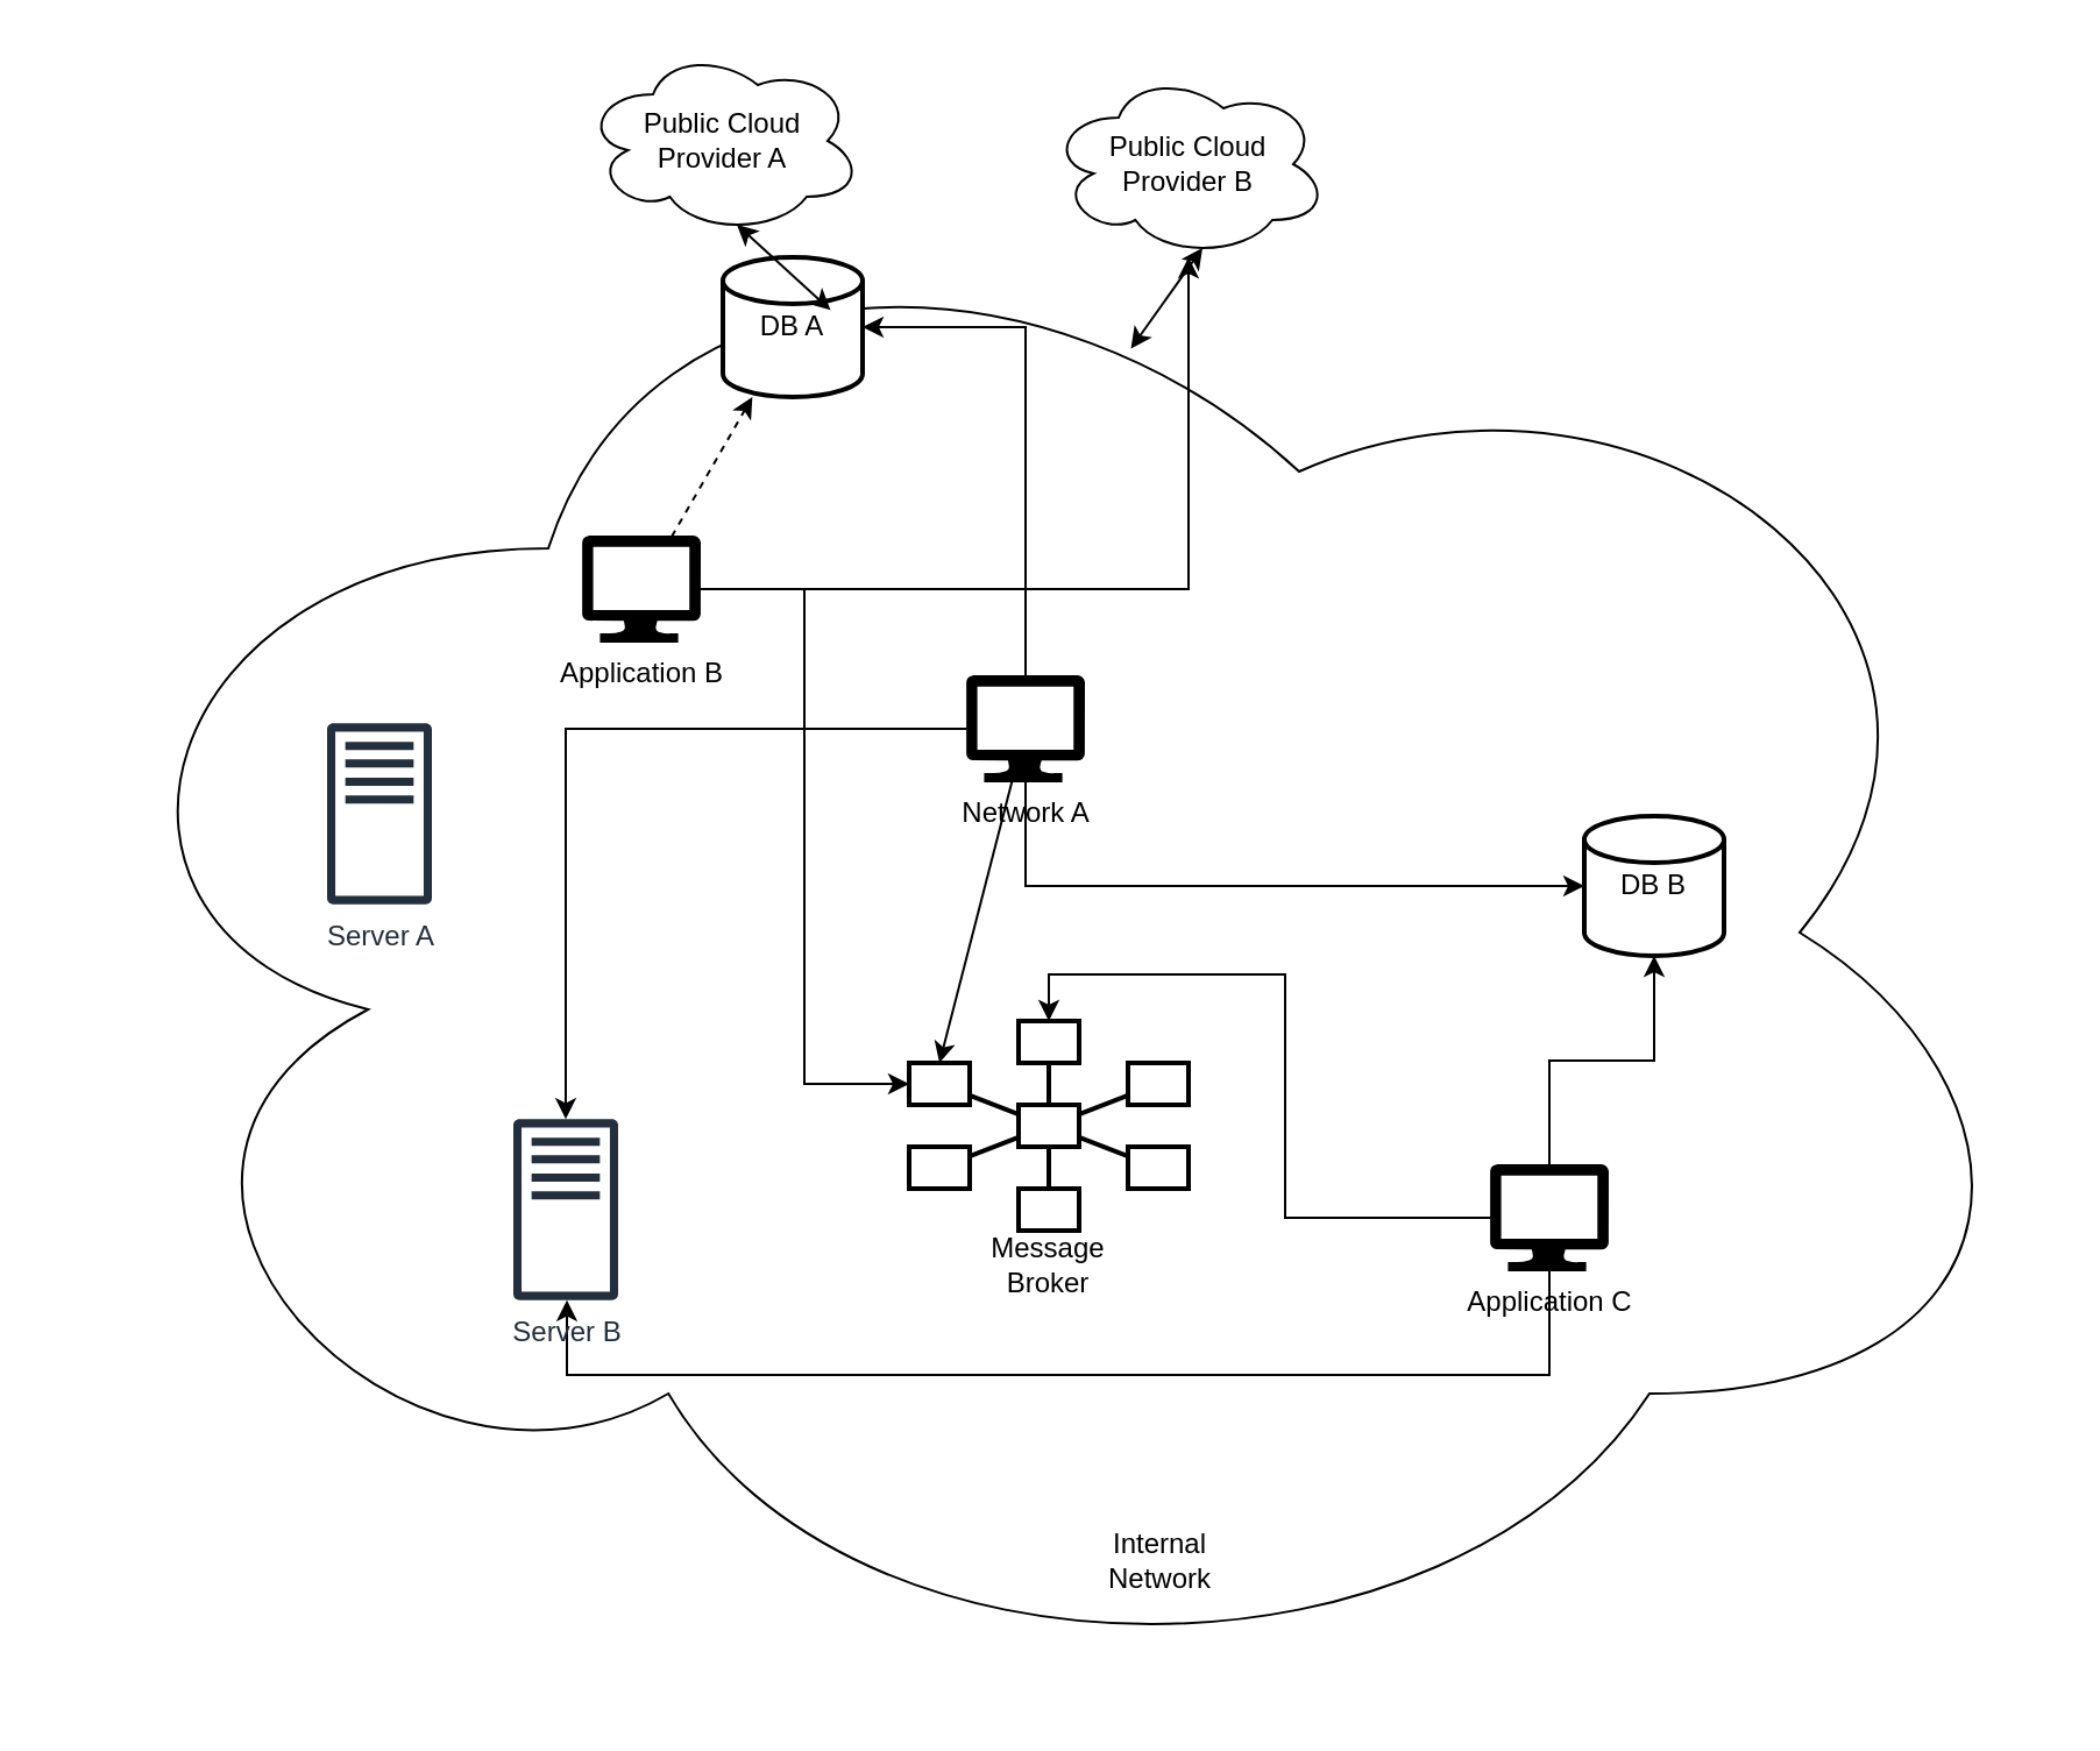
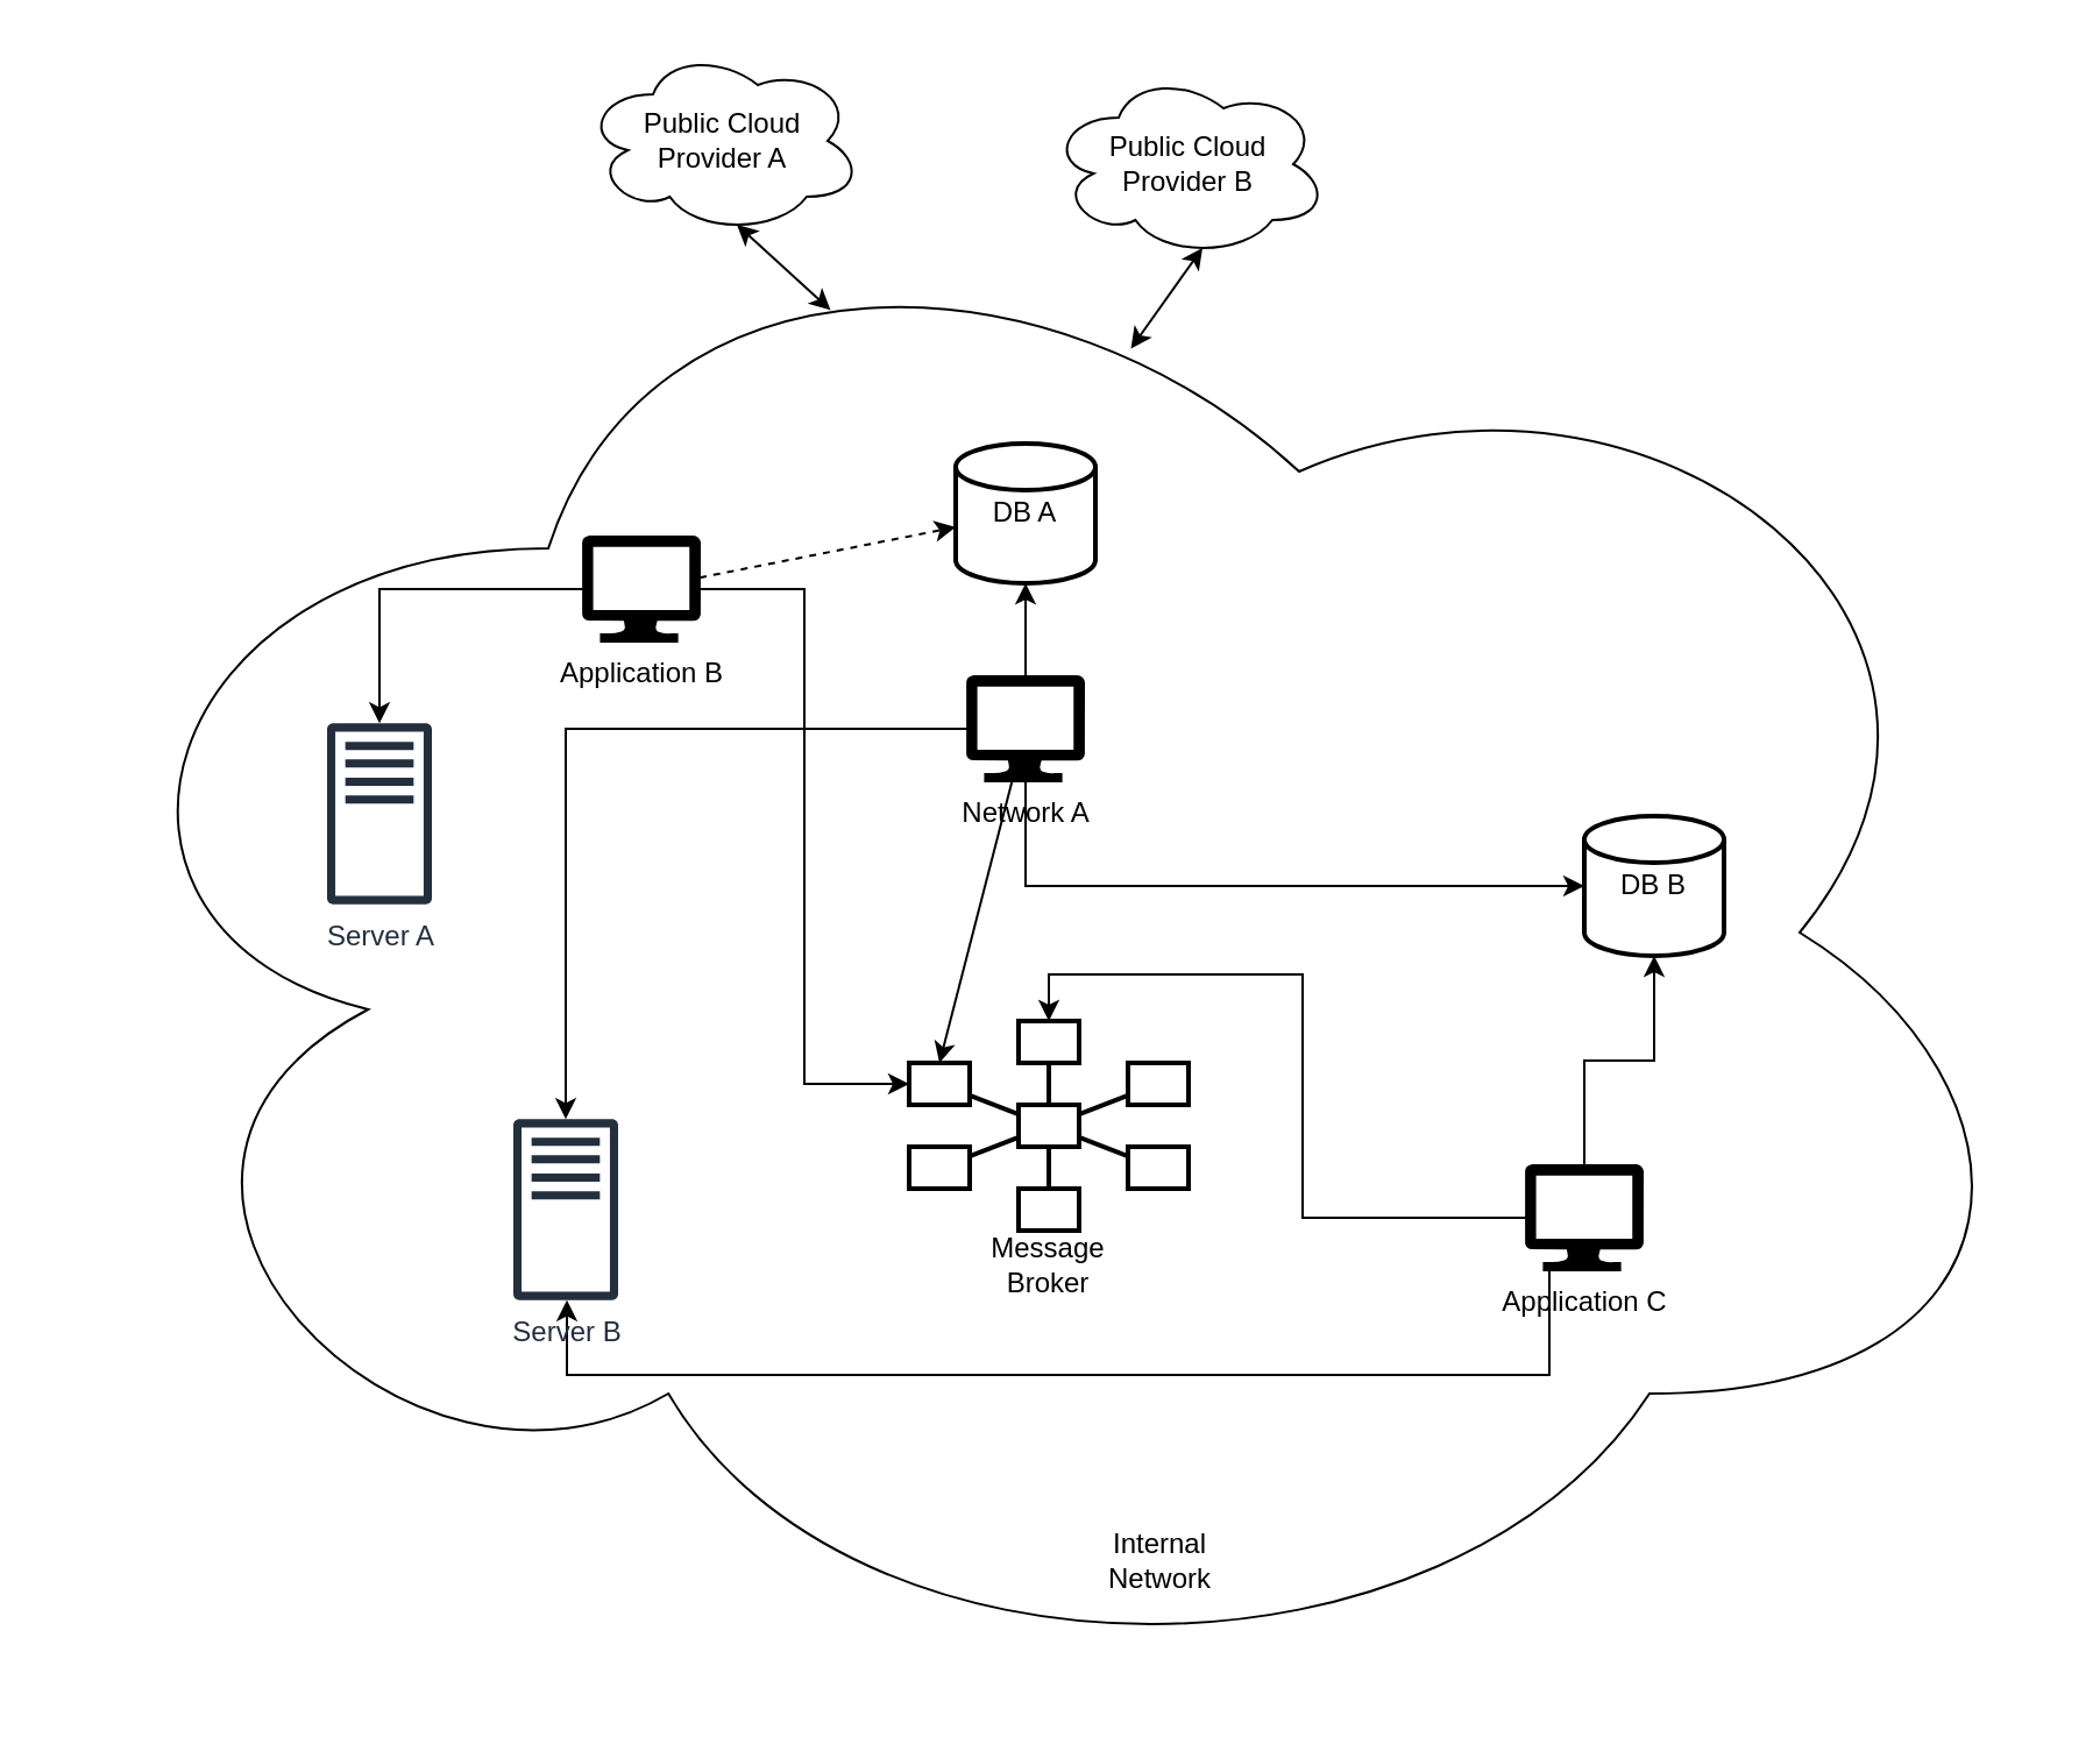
  <mxCell id="0" />
  <mxCell id="1" parent="0" />
  <mxCell id="2" value="" style="ellipse;shape=cloud;whiteSpace=wrap;html=1;" vertex="1" parent="1"><mxGeometry x="20" y="70" width="860" height="660" as="geometry" /></mxCell>
- <mxCell id="3" value="DB A" style="strokeWidth=2;html=1;shape=mxgraph.flowchart.database;whiteSpace=wrap;" vertex="1" parent="1"><mxGeometry x="310" y="110" width="60" height="60" as="geometry" /></mxCell>
+ <mxCell id="3" value="DB A" style="strokeWidth=2;html=1;shape=mxgraph.flowchart.database;whiteSpace=wrap;" vertex="1" parent="1"><mxGeometry x="410" y="190" width="60" height="60" as="geometry" /></mxCell>
  <mxCell id="4" style="edgeStyle=orthogonalEdgeStyle;rounded=0;orthogonalLoop=1;jettySize=auto;html=1;" edge="1" parent="1" source="7" target="3"><mxGeometry relative="1" as="geometry"><Array as="points"><mxPoint x="440" y="280" /><mxPoint x="440" y="280" /></Array></mxGeometry></mxCell>
  <mxCell id="5" style="rounded=0;orthogonalLoop=1;jettySize=auto;html=1;entryX=0.5;entryY=0;entryDx=0;entryDy=0;" edge="1" parent="1" source="7" target="11"><mxGeometry relative="1" as="geometry" /></mxCell>
  <mxCell id="6" style="edgeStyle=orthogonalEdgeStyle;rounded=0;orthogonalLoop=1;jettySize=auto;html=1;" edge="1" parent="1" source="7" target="33"><mxGeometry relative="1" as="geometry" /></mxCell>
  <mxCell id="7" value="&lt;div&gt;Network A&lt;br&gt;&lt;/div&gt;" style="verticalLabelPosition=bottom;html=1;verticalAlign=top;align=center;strokeColor=#000000;fillColor=#000000;shape=mxgraph.azure.computer;pointerEvents=1;" vertex="1" parent="1"><mxGeometry x="415" y="290" width="50" height="45" as="geometry" /></mxCell>
  <mxCell id="8" value="Server A" style="sketch=0;outlineConnect=0;fontColor=#232F3E;gradientColor=none;fillColor=#232F3D;strokeColor=none;dashed=0;verticalLabelPosition=bottom;verticalAlign=top;align=center;html=1;fontSize=12;fontStyle=0;aspect=fixed;pointerEvents=1;shape=mxgraph.aws4.traditional_server;" vertex="1" parent="1"><mxGeometry x="140" y="310" width="45" height="78" as="geometry" /></mxCell>
  <mxCell id="9" value="" style="group" vertex="1" connectable="0" parent="1"><mxGeometry x="390" y="438" width="120" height="120" as="geometry" /></mxCell>
  <mxCell id="10" value="" style="strokeWidth=2;dashed=0;align=center;fontSize=8;shape=rect;fillColor=#FFFFFF;strokeColor=#000000;" vertex="1" parent="9"><mxGeometry x="47" width="26" height="18" as="geometry" /></mxCell>
  <mxCell id="11" value="" style="strokeWidth=2;dashed=0;align=center;fontSize=8;shape=rect;fillColor=#FFFFFF;strokeColor=#000000;" vertex="1" parent="9"><mxGeometry y="18" width="26" height="18" as="geometry" /></mxCell>
  <mxCell id="12" value="" style="strokeWidth=2;dashed=0;align=center;fontSize=8;shape=rect;fillColor=#FFFFFF;strokeColor=#000000;" vertex="1" parent="9"><mxGeometry x="94" y="18" width="26" height="18" as="geometry" /></mxCell>
  <mxCell id="13" value="" style="strokeWidth=2;dashed=0;align=center;fontSize=8;shape=rect;fillColor=#FFFFFF;strokeColor=#000000;" vertex="1" parent="9"><mxGeometry y="54" width="26" height="18" as="geometry" /></mxCell>
  <mxCell id="14" value="" style="strokeWidth=2;dashed=0;align=center;fontSize=8;shape=rect;fillColor=#FFFFFF;strokeColor=#000000;" vertex="1" parent="9"><mxGeometry x="94" y="54" width="26" height="18" as="geometry" /></mxCell>
  <mxCell id="15" value="" style="strokeWidth=2;dashed=0;align=center;fontSize=8;shape=rect;fillColor=#FFFFFF;strokeColor=#000000;" vertex="1" parent="9"><mxGeometry x="47" y="72" width="26" height="18" as="geometry" /></mxCell>
  <mxCell id="16" value="" style="strokeWidth=2;dashed=0;align=center;fontSize=8;shape=rect;fillColor=#FFFFFF;strokeColor=#000000;" vertex="1" parent="9"><mxGeometry x="47" y="36" width="26" height="18" as="geometry" /></mxCell>
  <mxCell id="17" value="" style="edgeStyle=none;endArrow=none;dashed=0;html=1;strokeWidth=2;rounded=0;fillColor=#FFFFFF;" edge="1" source="16" target="10" parent="9"><mxGeometry relative="1" as="geometry" /></mxCell>
  <mxCell id="18" value="" style="edgeStyle=none;endArrow=none;dashed=0;html=1;strokeWidth=2;rounded=0;fillColor=#FFFFFF;" edge="1" source="16" target="11" parent="9"><mxGeometry relative="1" as="geometry" /></mxCell>
  <mxCell id="19" value="" style="edgeStyle=none;endArrow=none;dashed=0;html=1;strokeWidth=2;rounded=0;fillColor=#FFFFFF;" edge="1" source="16" target="12" parent="9"><mxGeometry relative="1" as="geometry" /></mxCell>
  <mxCell id="20" value="" style="edgeStyle=none;endArrow=none;dashed=0;html=1;strokeWidth=2;rounded=0;fillColor=#FFFFFF;" edge="1" source="16" target="13" parent="9"><mxGeometry relative="1" as="geometry" /></mxCell>
  <mxCell id="21" value="" style="edgeStyle=none;endArrow=none;dashed=0;html=1;strokeWidth=2;rounded=0;fillColor=#FFFFFF;" edge="1" source="16" target="14" parent="9"><mxGeometry relative="1" as="geometry" /></mxCell>
  <mxCell id="22" value="" style="edgeStyle=none;endArrow=none;dashed=0;html=1;strokeWidth=2;rounded=0;fillColor=#FFFFFF;" edge="1" source="16" target="15" parent="9"><mxGeometry relative="1" as="geometry" /></mxCell>
  <mxCell id="23" value="Message Broker" style="text;html=1;align=center;verticalAlign=middle;whiteSpace=wrap;rounded=0;" vertex="1" parent="9"><mxGeometry x="30" y="90" width="60" height="30" as="geometry" /></mxCell>
  <mxCell id="24" value="DB B" style="strokeWidth=2;html=1;shape=mxgraph.flowchart.database;whiteSpace=wrap;" vertex="1" parent="1"><mxGeometry x="680" y="350" width="60" height="60" as="geometry" /></mxCell>
  <mxCell id="25" style="rounded=0;orthogonalLoop=1;jettySize=auto;html=1;dashed=1;" edge="1" parent="1" source="28" target="3"><mxGeometry relative="1" as="geometry" /></mxCell>
  <mxCell id="26" style="edgeStyle=orthogonalEdgeStyle;rounded=0;orthogonalLoop=1;jettySize=auto;html=1;entryX=0;entryY=0.5;entryDx=0;entryDy=0;" edge="1" parent="1" source="28" target="11"><mxGeometry relative="1" as="geometry" /></mxCell>
- <mxCell id="27" style="edgeStyle=orthogonalEdgeStyle;rounded=0;orthogonalLoop=1;jettySize=auto;html=1;" edge="1" parent="1" source="28" target="37"><mxGeometry relative="1" as="geometry" /></mxCell>
+ <mxCell id="27" style="edgeStyle=orthogonalEdgeStyle;rounded=0;orthogonalLoop=1;jettySize=auto;html=1;" edge="1" parent="1" source="28" target="8"><mxGeometry relative="1" as="geometry" /></mxCell>
  <mxCell id="28" value="Application B" style="verticalLabelPosition=bottom;html=1;verticalAlign=top;align=center;strokeColor=#000000;fillColor=#000000;shape=mxgraph.azure.computer;pointerEvents=1;" vertex="1" parent="1"><mxGeometry x="250" y="230" width="50" height="45" as="geometry" /></mxCell>
  <mxCell id="29" style="edgeStyle=orthogonalEdgeStyle;rounded=0;orthogonalLoop=1;jettySize=auto;html=1;" edge="1" parent="1" source="32" target="24"><mxGeometry relative="1" as="geometry" /></mxCell>
  <mxCell id="30" style="edgeStyle=orthogonalEdgeStyle;rounded=0;orthogonalLoop=1;jettySize=auto;html=1;entryX=0.5;entryY=0;entryDx=0;entryDy=0;" edge="1" parent="1" source="32" target="10"><mxGeometry relative="1" as="geometry" /></mxCell>
  <mxCell id="31" style="edgeStyle=orthogonalEdgeStyle;rounded=0;orthogonalLoop=1;jettySize=auto;html=1;" edge="1" parent="1" source="32" target="33"><mxGeometry relative="1" as="geometry"><Array as="points"><mxPoint x="665" y="590" /><mxPoint x="243" y="590" /></Array></mxGeometry></mxCell>
- <mxCell id="32" value="&lt;div&gt;Application C&lt;/div&gt;" style="verticalLabelPosition=bottom;html=1;verticalAlign=top;align=center;strokeColor=#000000;fillColor=#000000;shape=mxgraph.azure.computer;pointerEvents=1;" vertex="1" parent="1"><mxGeometry x="640" y="500" width="50" height="45" as="geometry" /></mxCell>
+ <mxCell id="32" value="&lt;div&gt;Application C&lt;/div&gt;" style="verticalLabelPosition=bottom;html=1;verticalAlign=top;align=center;strokeColor=#000000;fillColor=#000000;shape=mxgraph.azure.computer;pointerEvents=1;" vertex="1" parent="1"><mxGeometry x="655" y="500" width="50" height="45" as="geometry" /></mxCell>
  <mxCell id="33" value="Server B" style="sketch=0;outlineConnect=0;fontColor=#232F3E;gradientColor=none;fillColor=#232F3D;strokeColor=none;dashed=0;verticalLabelPosition=bottom;verticalAlign=top;align=center;html=1;fontSize=12;fontStyle=0;aspect=fixed;pointerEvents=1;shape=mxgraph.aws4.traditional_server;" vertex="1" parent="1"><mxGeometry x="220" y="480" width="45" height="78" as="geometry" /></mxCell>
  <mxCell id="34" style="edgeStyle=orthogonalEdgeStyle;rounded=0;orthogonalLoop=1;jettySize=auto;html=1;entryX=0;entryY=0.5;entryDx=0;entryDy=0;entryPerimeter=0;" edge="1" parent="1" source="7" target="24"><mxGeometry relative="1" as="geometry"><Array as="points"><mxPoint x="440" y="380" /></Array></mxGeometry></mxCell>
  <mxCell id="35" value="Internal Network" style="text;html=1;align=center;verticalAlign=middle;whiteSpace=wrap;rounded=0;" vertex="1" parent="1"><mxGeometry x="468" y="655" width="60" height="30" as="geometry" /></mxCell>
  <mxCell id="36" value="&lt;div&gt;Public Cloud&lt;/div&gt;&lt;div&gt;Provider A&lt;/div&gt;" style="ellipse;shape=cloud;whiteSpace=wrap;html=1;" vertex="1" parent="1"><mxGeometry x="250" y="20" width="120" height="80" as="geometry" /></mxCell>
  <mxCell id="37" value="&lt;div&gt;Public Cloud&lt;/div&gt;&lt;div&gt;Provider B&lt;/div&gt;" style="ellipse;shape=cloud;whiteSpace=wrap;html=1;" vertex="1" parent="1"><mxGeometry x="450" y="30" width="120" height="80" as="geometry" /></mxCell>
  <mxCell id="38" value="" style="endArrow=classic;startArrow=classic;html=1;rounded=0;entryX=0.55;entryY=0.95;entryDx=0;entryDy=0;entryPerimeter=0;exitX=0.541;exitY=0.12;exitDx=0;exitDy=0;exitPerimeter=0;" edge="1" parent="1" source="2" target="37"><mxGeometry width="50" height="50" relative="1" as="geometry"><mxPoint x="570" y="160" as="sourcePoint" /><mxPoint x="620" y="110" as="targetPoint" /></mxGeometry></mxCell>
  <mxCell id="39" value="" style="endArrow=classic;startArrow=classic;html=1;rounded=0;entryX=0.55;entryY=0.95;entryDx=0;entryDy=0;entryPerimeter=0;exitX=0.391;exitY=0.095;exitDx=0;exitDy=0;exitPerimeter=0;" edge="1" parent="1" source="2" target="36"><mxGeometry width="50" height="50" relative="1" as="geometry"><mxPoint x="261" y="146" as="sourcePoint" /><mxPoint x="315" y="70" as="targetPoint" /></mxGeometry></mxCell>
